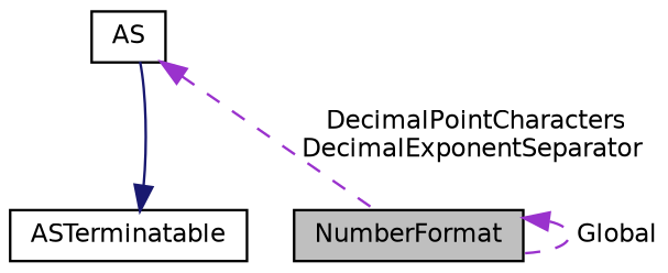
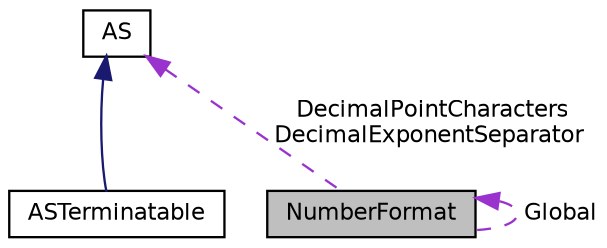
  digraph {
    node [color=black fillcolor=white fontname=Helvetica fontsize=10 shape=record style=filled]
    edge [color=darkorchid3 dir=back fontname=Helvetica fontsize=10 labelfontname=Helvetica labelfontsize=10 style=dashed]
    n1 [fillcolor=grey75 fontcolor=black height=0.2 label=NumberFormat width=0.4]
    n2 [height=0.2 label=ASTerminatable width=0.4]
    n3 [height=0.2 label=AS width=0.4]
    n1 -> n1 [label=" Global"]
    n3 -> n1 [label=" DecimalPointCharacters\nDecimalExponentSeparator"]
-   n2 -> n3 [color=midnightblue style=solid]
+   n3 -> n2 [color=midnightblue style=solid]
  }
